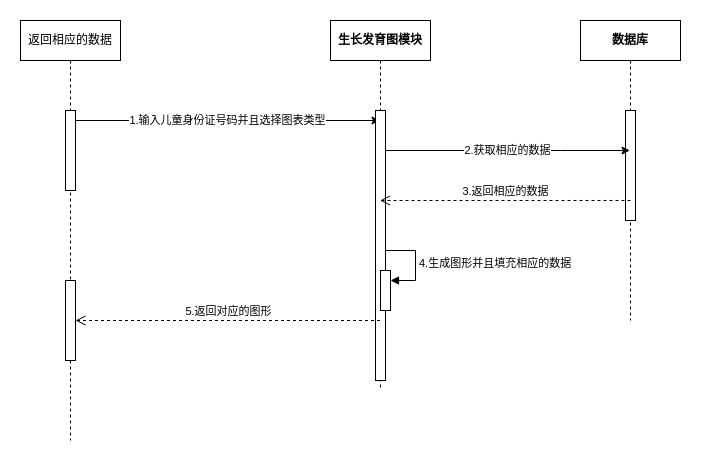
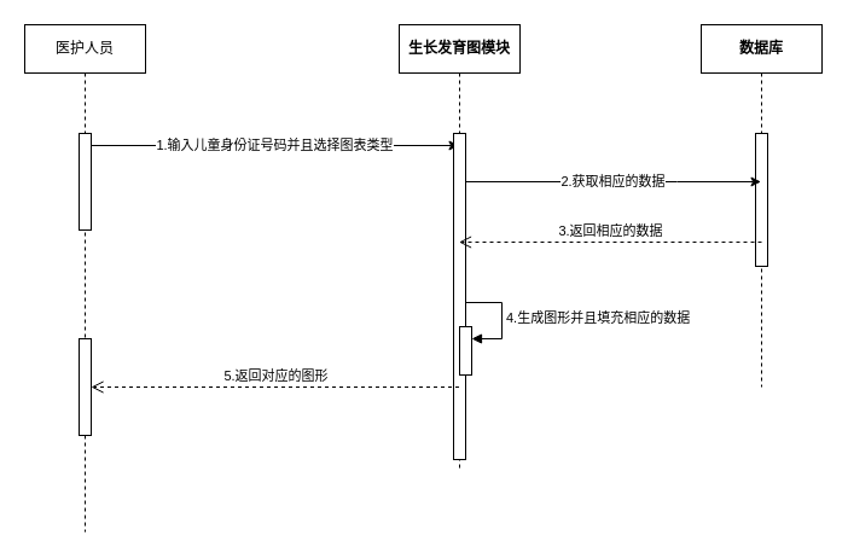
  <mxCell id="0" />
  <mxCell id="1" parent="0" />
  <mxCell id="2" value="1.输入儿童身份证号码并且选择图表类型" style="edgeStyle=elbowEdgeStyle;rounded=0;orthogonalLoop=1;jettySize=auto;html=1;elbow=vertical;curved=0;" edge="1" parent="1" source="4" target="6"><mxGeometry relative="1" as="geometry"><mxPoint x="430" y="120" as="targetPoint" /><Array as="points"><mxPoint x="250" y="120" /></Array></mxGeometry></mxCell>
- <mxCell id="3" value="返回相应的数据" style="shape=umlLifeline;perimeter=lifelinePerimeter;whiteSpace=wrap;html=1;container=1;dropTarget=0;collapsible=0;recursiveResize=0;outlineConnect=0;portConstraint=eastwest;newEdgeStyle={&quot;edgeStyle&quot;:&quot;elbowEdgeStyle&quot;,&quot;elbow&quot;:&quot;vertical&quot;,&quot;curved&quot;:0,&quot;rounded&quot;:0};" vertex="1" parent="1"><mxGeometry x="20" y="20" width="100" height="420" as="geometry" /></mxCell>
+ <mxCell id="3" value="医护人员" style="shape=umlLifeline;perimeter=lifelinePerimeter;whiteSpace=wrap;html=1;container=1;dropTarget=0;collapsible=0;recursiveResize=0;outlineConnect=0;portConstraint=eastwest;newEdgeStyle={&quot;edgeStyle&quot;:&quot;elbowEdgeStyle&quot;,&quot;elbow&quot;:&quot;vertical&quot;,&quot;curved&quot;:0,&quot;rounded&quot;:0};" vertex="1" parent="1"><mxGeometry x="20" y="20" width="100" height="420" as="geometry" /></mxCell>
  <mxCell id="4" value="" style="html=1;points=[];perimeter=orthogonalPerimeter;outlineConnect=0;targetShapes=umlLifeline;portConstraint=eastwest;newEdgeStyle={&quot;edgeStyle&quot;:&quot;elbowEdgeStyle&quot;,&quot;elbow&quot;:&quot;vertical&quot;,&quot;curved&quot;:0,&quot;rounded&quot;:0};" vertex="1" parent="3"><mxGeometry x="45" y="90" width="10" height="80" as="geometry" /></mxCell>
  <mxCell id="5" value="" style="html=1;points=[];perimeter=orthogonalPerimeter;outlineConnect=0;targetShapes=umlLifeline;portConstraint=eastwest;newEdgeStyle={&quot;edgeStyle&quot;:&quot;elbowEdgeStyle&quot;,&quot;elbow&quot;:&quot;vertical&quot;,&quot;curved&quot;:0,&quot;rounded&quot;:0};" vertex="1" parent="3"><mxGeometry x="45" y="260" width="10" height="80" as="geometry" /></mxCell>
  <mxCell id="6" value="生长发育图模块" style="shape=umlLifeline;perimeter=lifelinePerimeter;whiteSpace=wrap;html=1;container=1;dropTarget=0;collapsible=0;recursiveResize=0;outlineConnect=0;portConstraint=eastwest;newEdgeStyle={&quot;edgeStyle&quot;:&quot;elbowEdgeStyle&quot;,&quot;elbow&quot;:&quot;vertical&quot;,&quot;curved&quot;:0,&quot;rounded&quot;:0};fontStyle=1" vertex="1" parent="1"><mxGeometry x="330" y="20" width="100" height="370" as="geometry" /></mxCell>
  <mxCell id="7" value="" style="html=1;points=[];perimeter=orthogonalPerimeter;outlineConnect=0;targetShapes=umlLifeline;portConstraint=eastwest;newEdgeStyle={&quot;edgeStyle&quot;:&quot;elbowEdgeStyle&quot;,&quot;elbow&quot;:&quot;vertical&quot;,&quot;curved&quot;:0,&quot;rounded&quot;:0};" vertex="1" parent="6"><mxGeometry x="45" y="90" width="10" height="270" as="geometry" /></mxCell>
  <mxCell id="8" value="" style="html=1;points=[];perimeter=orthogonalPerimeter;outlineConnect=0;targetShapes=umlLifeline;portConstraint=eastwest;newEdgeStyle={&quot;edgeStyle&quot;:&quot;elbowEdgeStyle&quot;,&quot;elbow&quot;:&quot;vertical&quot;,&quot;curved&quot;:0,&quot;rounded&quot;:0};" vertex="1" parent="6"><mxGeometry x="50" y="250" width="10" height="40" as="geometry" /></mxCell>
  <mxCell id="9" value="4.生成图形并且填充相应的数据" style="html=1;align=left;spacingLeft=2;endArrow=block;rounded=0;edgeStyle=orthogonalEdgeStyle;curved=0;rounded=0;" edge="1" target="8" parent="6"><mxGeometry relative="1" as="geometry"><mxPoint x="55" y="230" as="sourcePoint" /><Array as="points"><mxPoint x="85" y="260" /></Array></mxGeometry></mxCell>
  <mxCell id="10" value="数据库" style="shape=umlLifeline;perimeter=lifelinePerimeter;whiteSpace=wrap;html=1;container=1;dropTarget=0;collapsible=0;recursiveResize=0;outlineConnect=0;portConstraint=eastwest;newEdgeStyle={&quot;edgeStyle&quot;:&quot;elbowEdgeStyle&quot;,&quot;elbow&quot;:&quot;vertical&quot;,&quot;curved&quot;:0,&quot;rounded&quot;:0};fontStyle=1" vertex="1" parent="1"><mxGeometry x="580" y="20" width="100" height="300" as="geometry" /></mxCell>
  <mxCell id="11" value="" style="html=1;points=[];perimeter=orthogonalPerimeter;outlineConnect=0;targetShapes=umlLifeline;portConstraint=eastwest;newEdgeStyle={&quot;edgeStyle&quot;:&quot;elbowEdgeStyle&quot;,&quot;elbow&quot;:&quot;vertical&quot;,&quot;curved&quot;:0,&quot;rounded&quot;:0};" vertex="1" parent="10"><mxGeometry x="45" y="90" width="10" height="110" as="geometry" /></mxCell>
  <mxCell id="12" value="2.获取相应的数据" style="edgeStyle=elbowEdgeStyle;rounded=0;orthogonalLoop=1;jettySize=auto;html=1;elbow=vertical;curved=0;" edge="1" parent="1" source="7" target="10"><mxGeometry relative="1" as="geometry"><Array as="points"><mxPoint x="560" y="150" /></Array></mxGeometry></mxCell>
  <mxCell id="13" value="3.返回相应的数据" style="html=1;verticalAlign=bottom;endArrow=open;dashed=1;endSize=8;edgeStyle=elbowEdgeStyle;elbow=vertical;curved=0;rounded=0;exitX=0.5;exitY=0.818;exitDx=0;exitDy=0;exitPerimeter=0;" edge="1" parent="1" source="11" target="6"><mxGeometry relative="1" as="geometry"><mxPoint x="620" y="200" as="sourcePoint" /><mxPoint x="540" y="200" as="targetPoint" /></mxGeometry></mxCell>
  <mxCell id="14" value="5.返回对应的图形" style="html=1;verticalAlign=bottom;endArrow=open;dashed=1;endSize=8;edgeStyle=elbowEdgeStyle;elbow=vertical;curved=0;rounded=0;" edge="1" parent="1" source="6" target="5"><mxGeometry relative="1" as="geometry"><mxPoint x="330" y="320" as="sourcePoint" /><mxPoint x="250" y="320" as="targetPoint" /></mxGeometry></mxCell>
